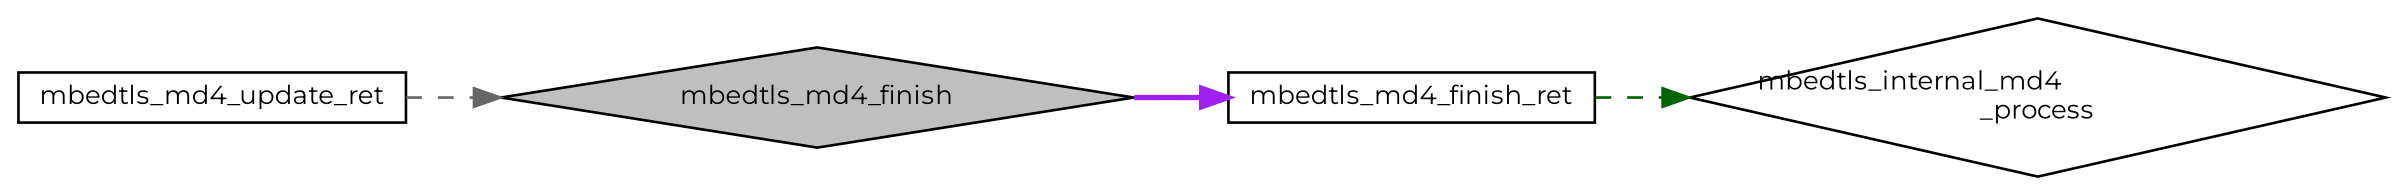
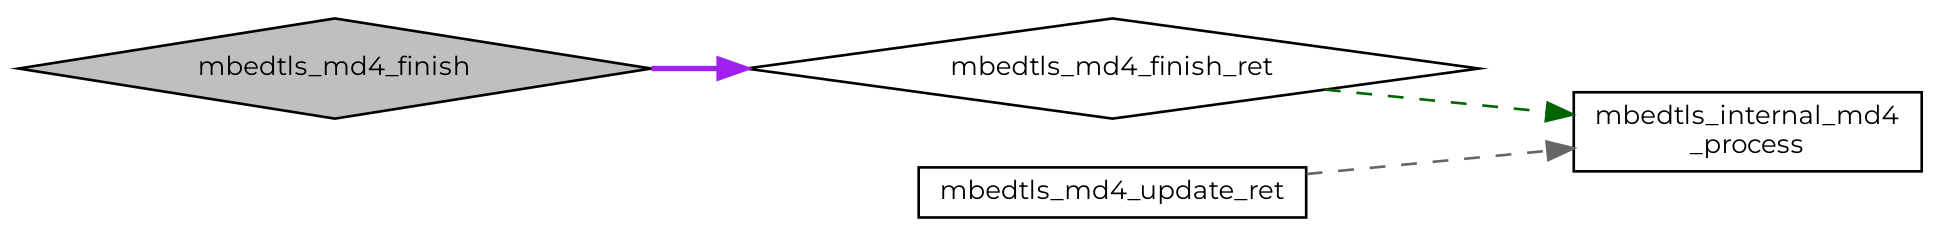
  digraph {
    fontname=Montserrat
    rankdir=LR
    node [color=black fillcolor=white fontname=Montserrat fontsize=10 shape=diamond style=filled]
    edge [fontname=Montserrat fontsize=10 labelfontname=Helvetica labelfontsize=10 style=dashed]
    n1 [fillcolor=grey75 fontcolor=black height=0.2 label=mbedtls_md4_finish width=0.4]
-   n2 [height=0.2 label=mbedtls_md4_finish_ret shape=box width=0.4]
-   n3 [height=0.2 label="mbedtls_internal_md4\l_process" width=0.4]
+   n2 [height=0.2 label=mbedtls_md4_finish_ret width=0.4]
+   n3 [height=0.2 label="mbedtls_internal_md4\l_process" shape=box width=0.4]
    n4 [height=0.2 label=mbedtls_md4_update_ret shape=box width=0.4]
    n1 -> n2 [color=purple style=bold]
    n2 -> n3 [color=darkgreen]
-   n4 -> n1 [color=gray40]
+   n4 -> n3 [color=gray40]
  }
